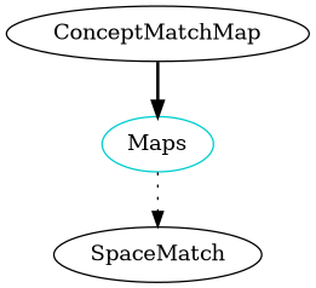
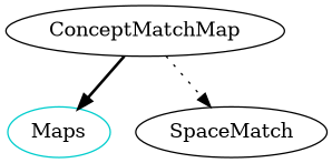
  digraph {
    n1 [color=cyan3 label=Maps shape=oval]
    SpaceMatch
    ConceptMatchMap
-   n1 -> SpaceMatch [style=dotted]
+   ConceptMatchMap -> SpaceMatch [style=dotted]
    ConceptMatchMap -> n1 [style=bold]
  }
